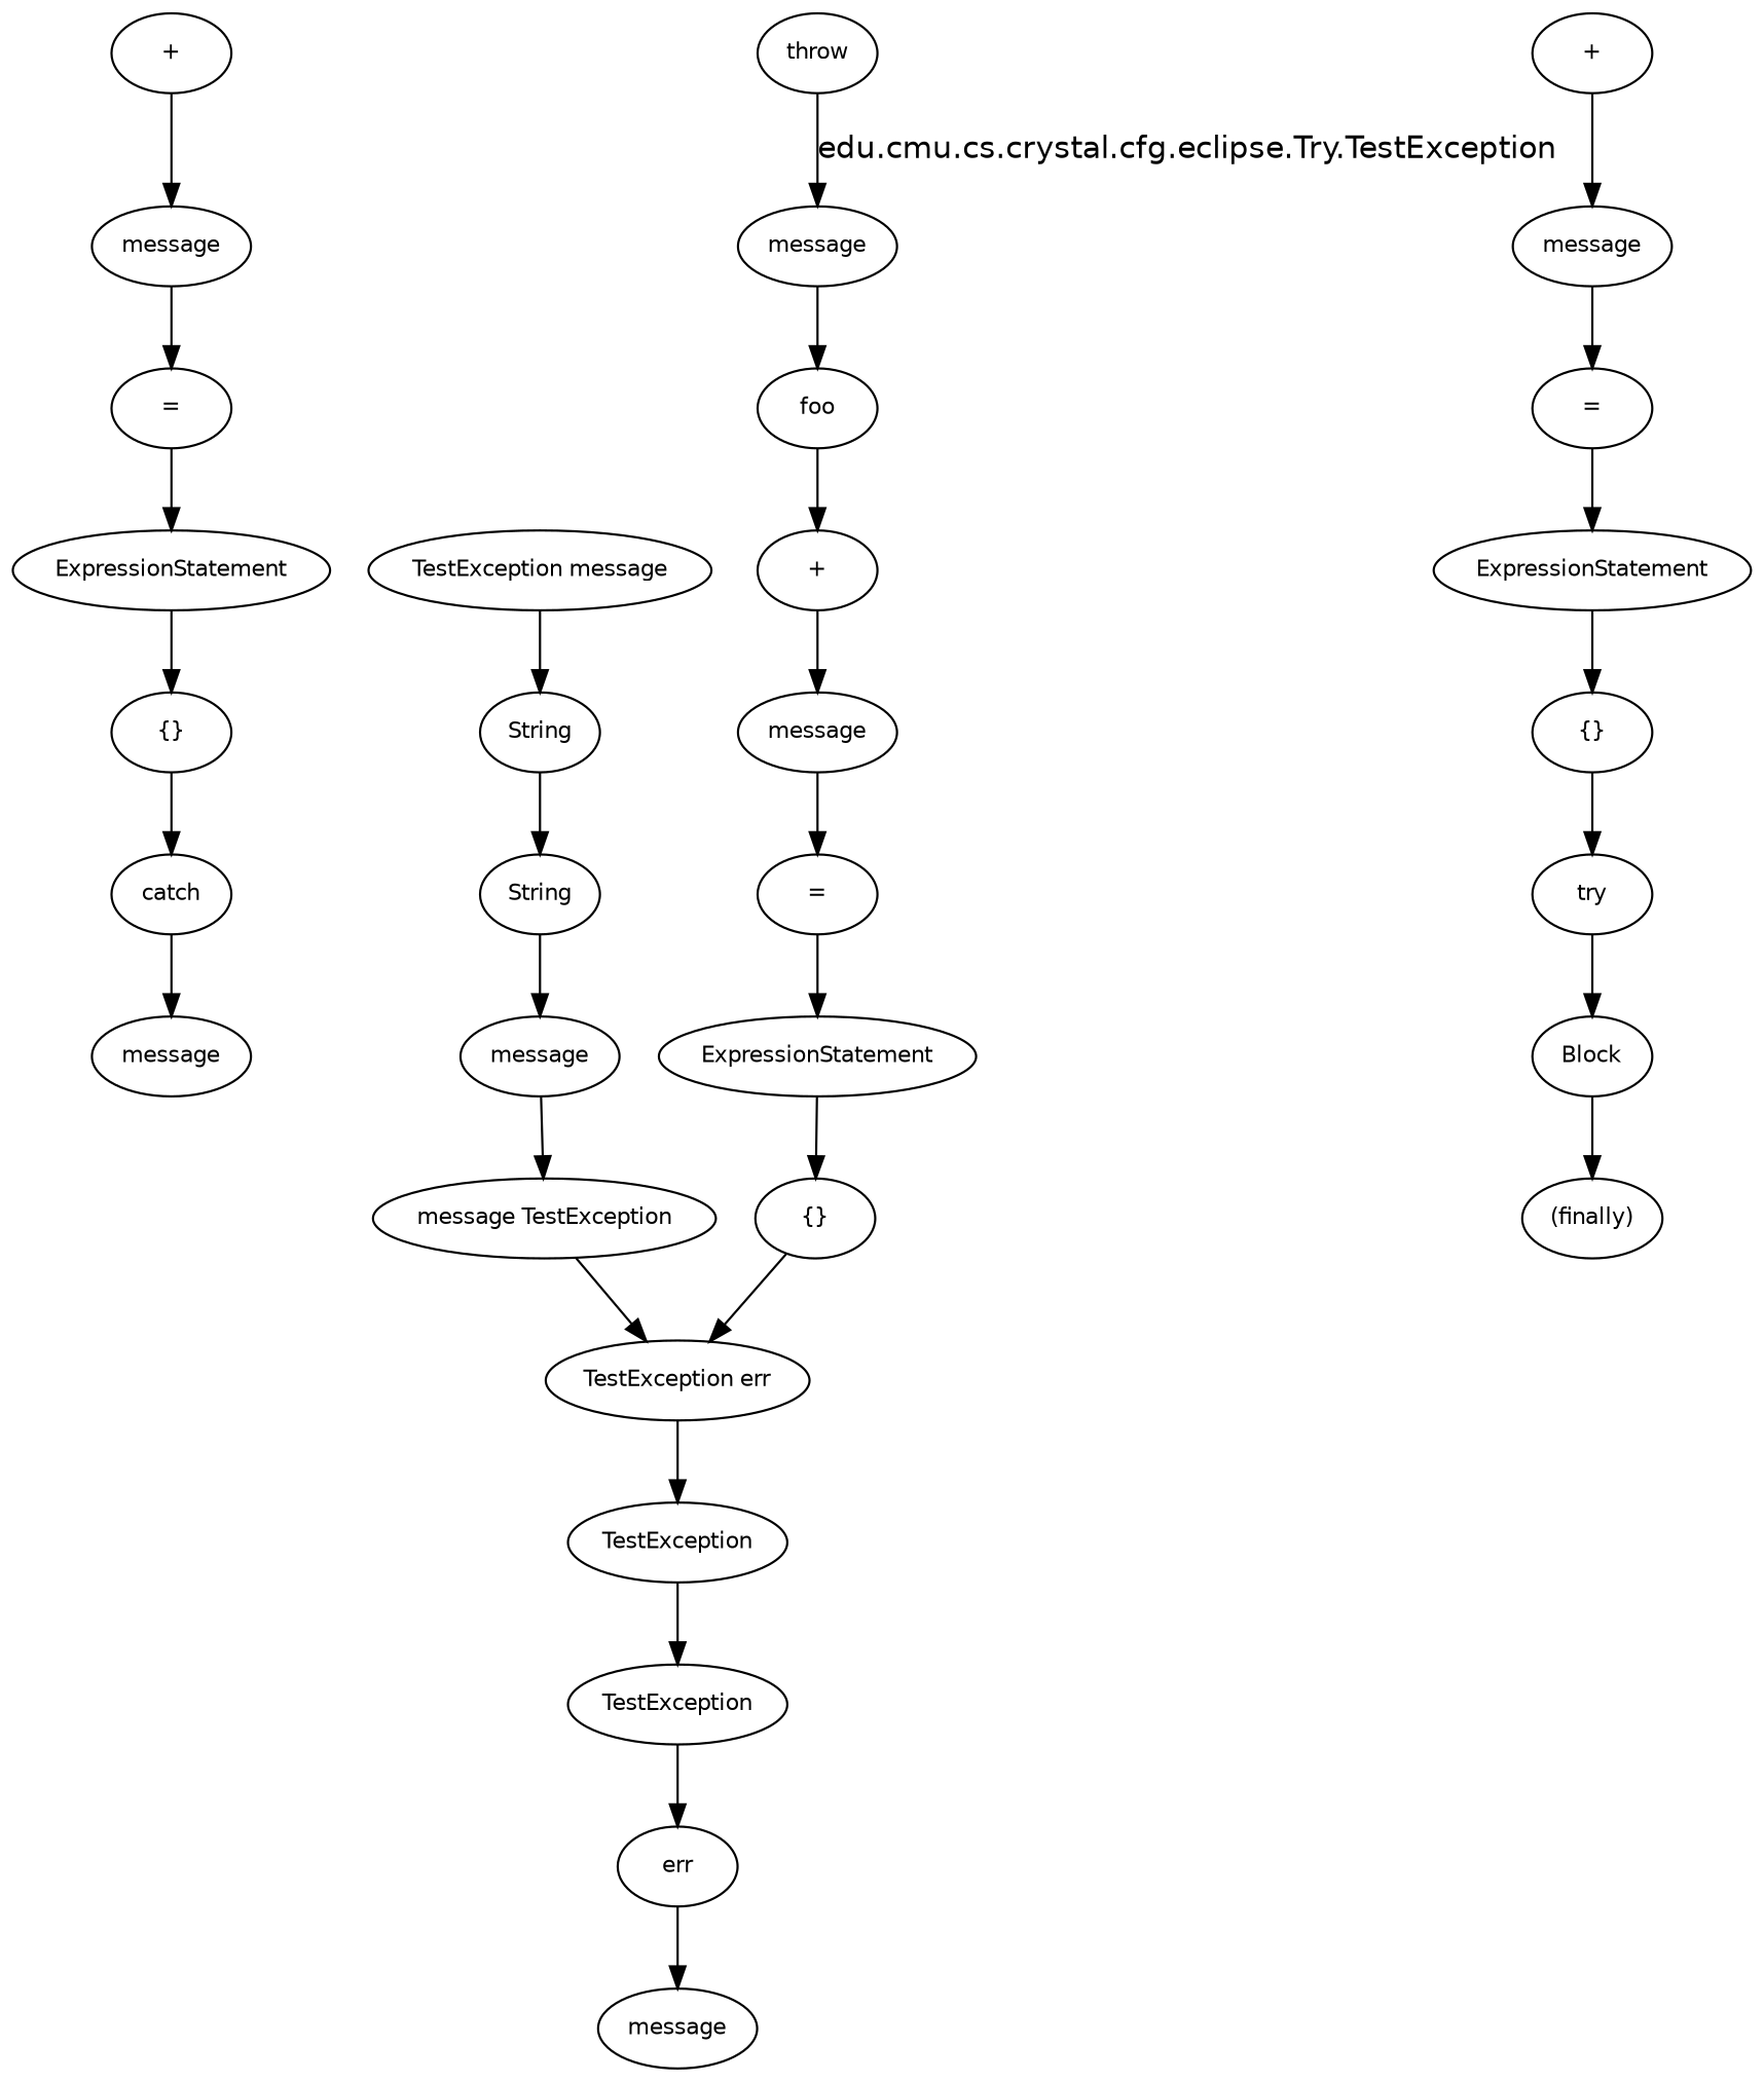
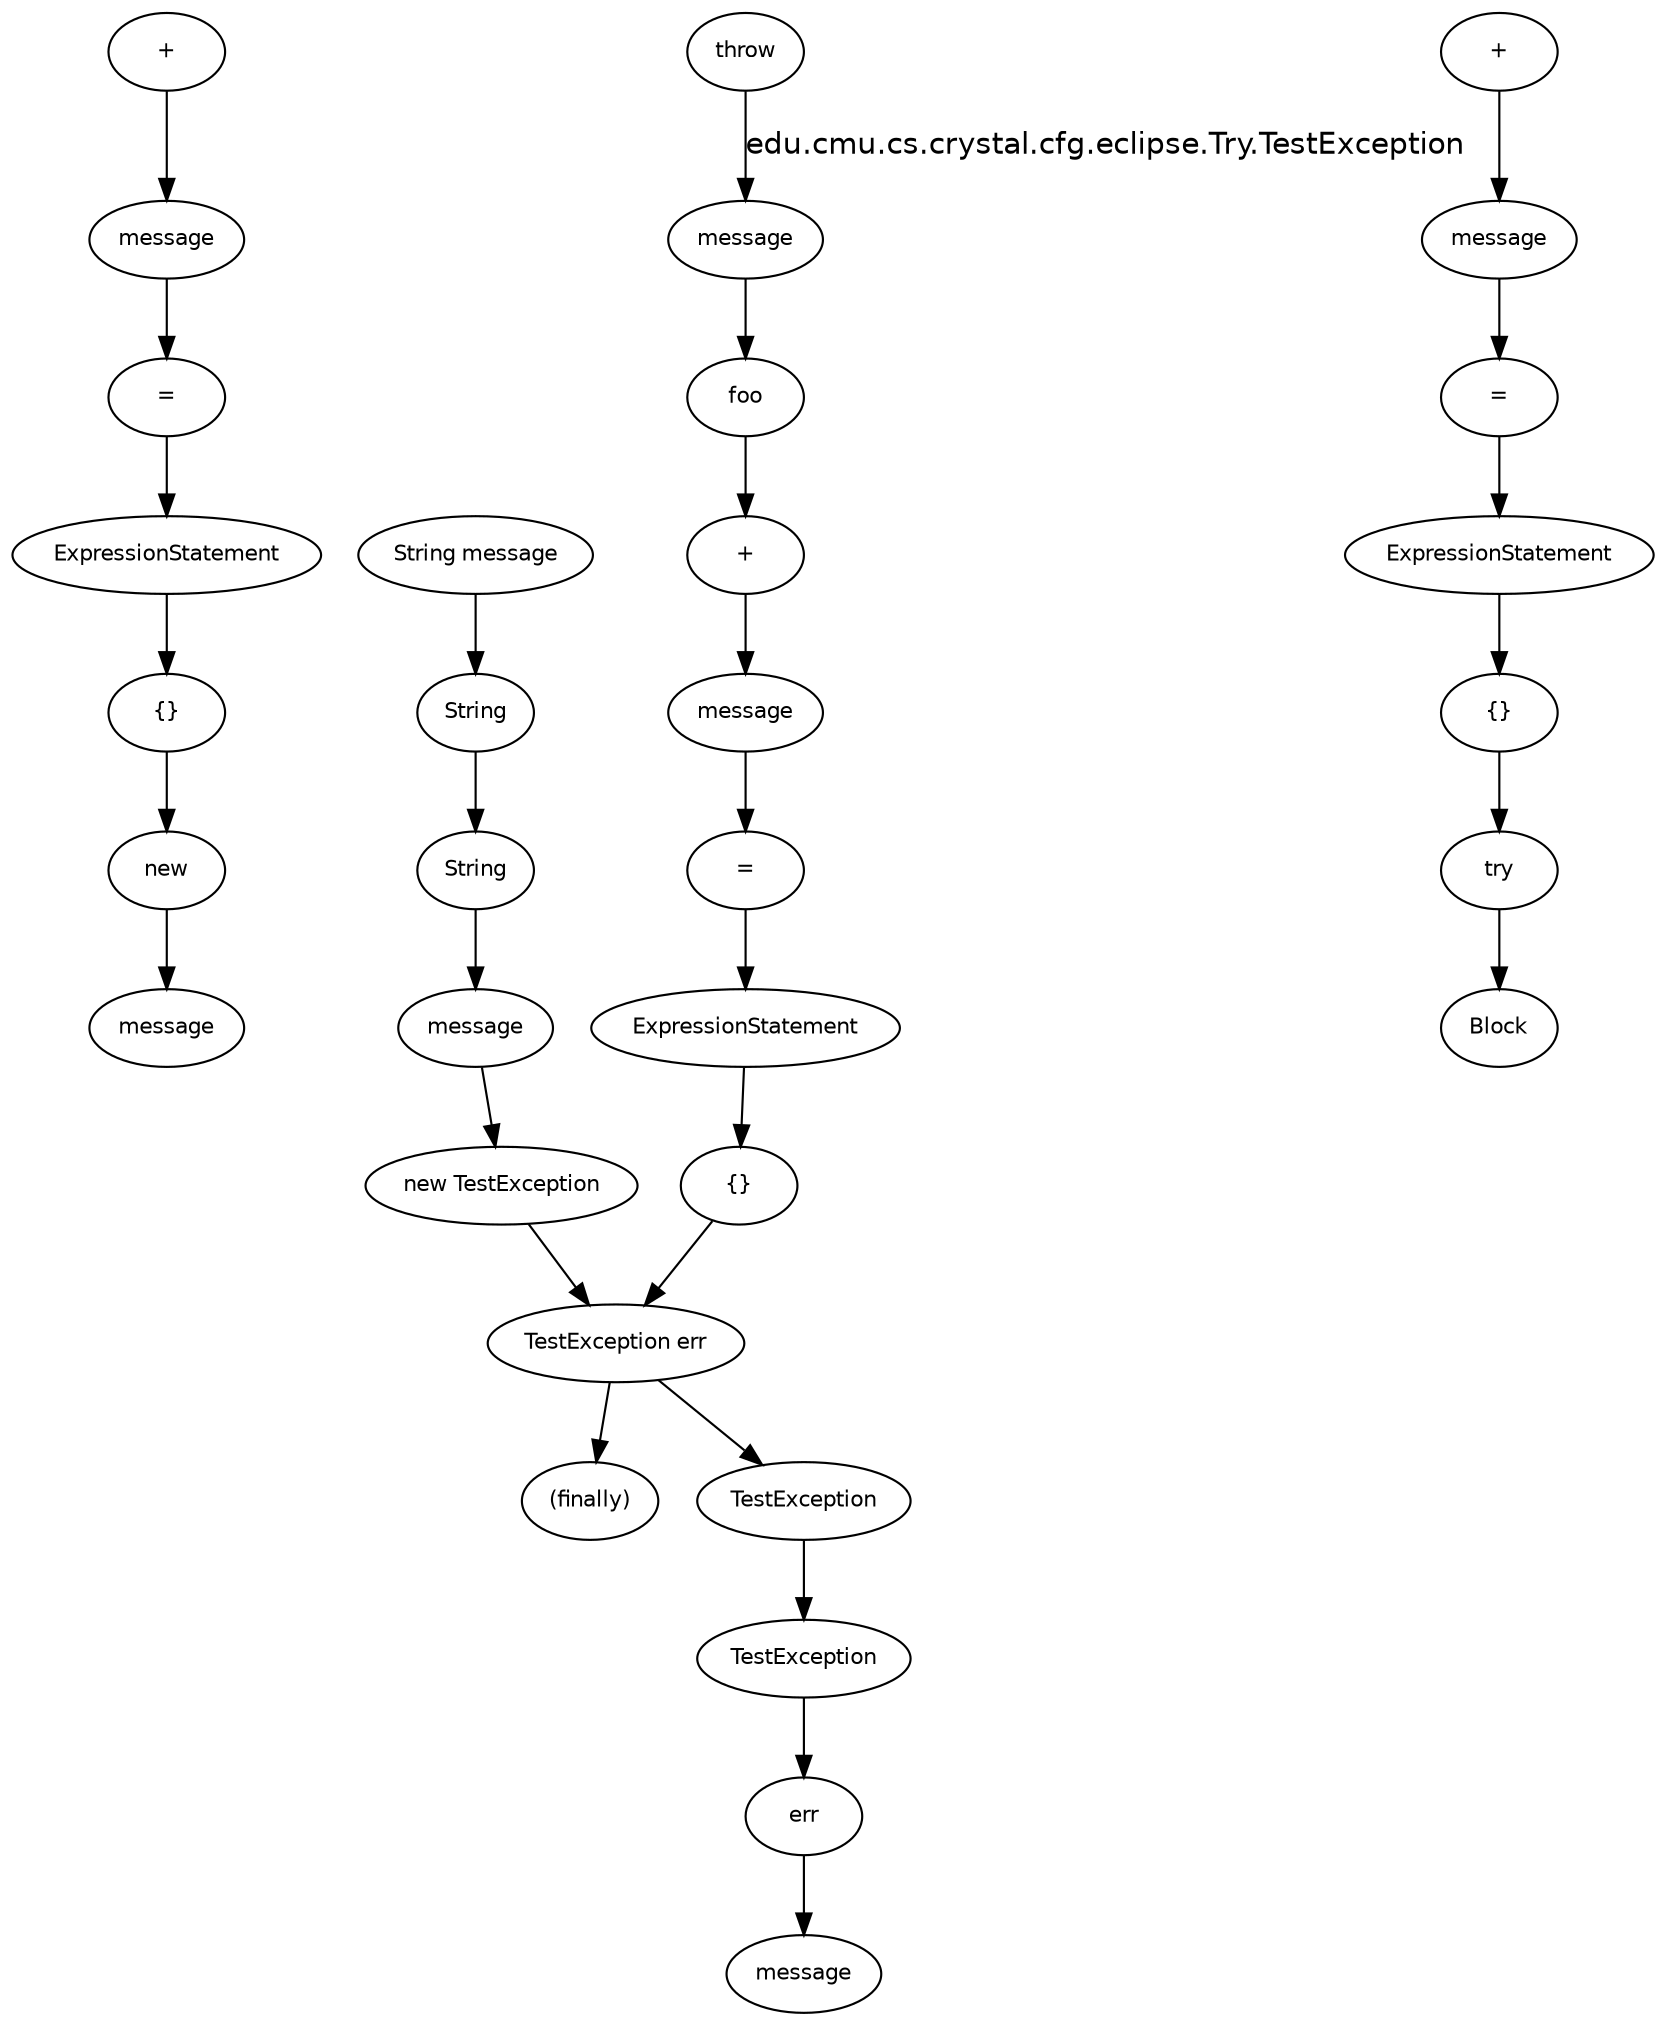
  digraph {
    fontname="DejaVu Sans"
    node [fontname="DejaVu Sans" fontsize=10]
    edge [fontname="DejaVu Sans"]
    n1 [label="+"]
    n2 [label=message]
    n3 [label=message]
    n4 [label="="]
    n5 [label=ExpressionStatement]
    n6 [label="{}"]
-   n7 [label=catch]
+   n7 [label=new]
    n8 [label="="]
    n9 [label=ExpressionStatement]
    n10 [label="{}"]
    n11 [label=try]
    n12 [label=message]
    n13 [label=Block]
    n14 [label=err]
    n15 [label="(finally)"]
    n16 [label=TestException]
    n17 [label=TestException]
    n18 [label=message]
-   n19 [label="message TestException"]
+   n19 [label="new TestException"]
    n20 [label="TestException err"]
    n21 [label=String]
    n22 [label=String]
    n23 [label="{}"]
-   n24 [label="TestException message"]
+   n24 [label="String message"]
    n25 [label="+"]
    n26 [label=message]
    n27 [label=ExpressionStatement]
    n28 [label="="]
    n29 [label=message]
    n30 [label="+"]
    n31 [label=foo]
    n32 [label=message]
    n33 [label=throw]
    n1 -> n2
    n2 -> n4
    n4 -> n5
    n5 -> n6
    n6 -> n7
    n7 -> n12
    n8 -> n9
    n9 -> n10
    n10 -> n11
    n11 -> n13
-   n13 -> n15
+   n20 -> n15
    n14 -> n3
    n16 -> n17
    n17 -> n14
    n18 -> n19
    n19 -> n20
    n20 -> n16
    n21 -> n22
    n22 -> n18
    n23 -> n20
    n24 -> n21
    n25 -> n26
    n26 -> n8
    n27 -> n23
    n28 -> n27
    n29 -> n28
    n30 -> n29
    n31 -> n30
    n32 -> n31
    n33 -> n32 [label="edu.cmu.cs.crystal.cfg.eclipse.Try.TestException"]
  }
